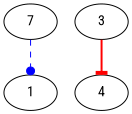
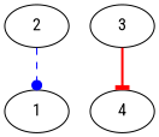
  digraph {
    fontname="Roboto Condensed"
    node [fontname="Roboto Condensed"]
    edge [fontname="Roboto Condensed"]
-   n1 [label=7]
+   n1 [label=2]
    n2 [label=1]
    n3 [label=3]
    n4 [label=4]
    n1 -> n2 [arrowhead=dot color=blue style=dashed]
    n3 -> n4 [arrowhead=tee color=red style=bold]
  }
